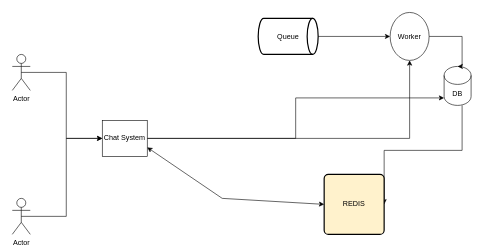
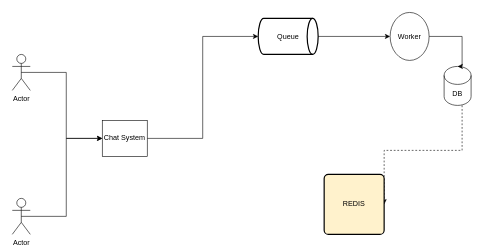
  <mxCell id="0" />
  <mxCell id="1" parent="0" />
  <mxCell id="2" style="edgeStyle=orthogonalEdgeStyle;rounded=0;orthogonalLoop=1;jettySize=auto;html=1;exitX=0.5;exitY=0.5;exitDx=0;exitDy=0;exitPerimeter=0;entryX=0;entryY=0.5;entryDx=0;entryDy=0;" parent="1" source="3" target="8" edge="1"><mxGeometry relative="1" as="geometry" /></mxCell>
  <mxCell id="3" value="Actor" style="shape=umlActor;verticalLabelPosition=bottom;verticalAlign=top;html=1;outlineConnect=0;" parent="1" vertex="1"><mxGeometry x="20" y="90" width="30" height="60" as="geometry" /></mxCell>
  <mxCell id="4" style="edgeStyle=orthogonalEdgeStyle;rounded=0;orthogonalLoop=1;jettySize=auto;html=1;exitX=0.5;exitY=0.5;exitDx=0;exitDy=0;exitPerimeter=0;entryX=0;entryY=0.5;entryDx=0;entryDy=0;" parent="1" source="5" target="8" edge="1"><mxGeometry relative="1" as="geometry"><mxPoint x="110" y="230" as="targetPoint" /></mxGeometry></mxCell>
  <mxCell id="5" value="Actor" style="shape=umlActor;verticalLabelPosition=bottom;verticalAlign=top;html=1;outlineConnect=0;" parent="1" vertex="1"><mxGeometry x="20" y="330" width="30" height="60" as="geometry" /></mxCell>
- <mxCell id="6" style="edgeStyle=orthogonalEdgeStyle;rounded=0;orthogonalLoop=1;jettySize=auto;html=1;" parent="1" source="8" target="16" edge="1"><mxGeometry relative="1" as="geometry" /></mxCell>
- <mxCell id="7" style="edgeStyle=orthogonalEdgeStyle;rounded=0;orthogonalLoop=1;jettySize=auto;html=1;entryX=0;entryY=0;entryDx=0;entryDy=52.5;entryPerimeter=0;" edge="1" parent="1" source="8" target="10"><mxGeometry relative="1" as="geometry" /></mxCell>
+ <mxCell id="6" style="edgeStyle=orthogonalEdgeStyle;rounded=0;orthogonalLoop=1;jettySize=auto;html=1;entryX=0;entryY=0.5;entryDx=0;entryDy=0;entryPerimeter=0;" parent="1" source="8" target="13" edge="1"><mxGeometry relative="1" as="geometry" /></mxCell>
  <mxCell id="8" value="Chat System" style="rounded=0;whiteSpace=wrap;html=1;" parent="1" vertex="1"><mxGeometry x="170" y="200" width="75" height="60" as="geometry" /></mxCell>
- <mxCell id="9" style="edgeStyle=orthogonalEdgeStyle;rounded=0;orthogonalLoop=1;jettySize=auto;html=1;entryX=1;entryY=0.5;entryDx=0;entryDy=0;" parent="1" source="10" target="14" edge="1"><mxGeometry relative="1" as="geometry"><Array as="points"><mxPoint x="770" y="250" /></Array><mxPoint x="730" y="250" as="targetPoint" /></mxGeometry></mxCell>
+ <mxCell id="9" style="edgeStyle=orthogonalEdgeStyle;rounded=0;orthogonalLoop=1;jettySize=auto;html=1;entryX=1;entryY=0.5;entryDx=0;entryDy=0;dashed=1;" parent="1" source="10" target="14" edge="1"><mxGeometry relative="1" as="geometry"><Array as="points"><mxPoint x="770" y="250" /></Array><mxPoint x="730" y="250" as="targetPoint" /></mxGeometry></mxCell>
  <mxCell id="10" value="DB" style="shape=cylinder3;whiteSpace=wrap;html=1;boundedLbl=1;backgroundOutline=1;size=15;" parent="1" vertex="1"><mxGeometry x="740" y="110" width="45" height="65" as="geometry" /></mxCell>
  <mxCell id="11" style="edgeStyle=orthogonalEdgeStyle;rounded=0;orthogonalLoop=1;jettySize=auto;html=1;strokeColor=none;startArrow=none;" parent="1" source="16" target="10" edge="1"><mxGeometry relative="1" as="geometry" /></mxCell>
  <mxCell id="12" style="edgeStyle=orthogonalEdgeStyle;rounded=1;orthogonalLoop=1;jettySize=auto;html=1;exitX=1;exitY=0.5;exitDx=0;exitDy=0;exitPerimeter=0;" parent="1" source="13" target="16" edge="1"><mxGeometry relative="1" as="geometry" /></mxCell>
  <mxCell id="13" value="Queue" style="strokeWidth=2;html=1;shape=mxgraph.flowchart.direct_data;whiteSpace=wrap;" parent="1" vertex="1"><mxGeometry x="430" y="30" width="100" height="60" as="geometry" /></mxCell>
  <mxCell id="14" value="REDIS" style="rounded=1;whiteSpace=wrap;html=1;absoluteArcSize=1;arcSize=14;strokeWidth=2;fillColor=#fff2cc;" parent="1" vertex="1"><mxGeometry x="540" y="290" width="100" height="100" as="geometry" /></mxCell>
  <mxCell id="15" style="edgeStyle=orthogonalEdgeStyle;rounded=0;orthogonalLoop=1;jettySize=auto;html=1;entryX=0.5;entryY=0;entryDx=0;entryDy=0;entryPerimeter=0;" parent="1" source="16" target="10" edge="1"><mxGeometry relative="1" as="geometry"><mxPoint x="780" y="100" as="targetPoint" /><Array as="points"><mxPoint x="770" y="60" /></Array></mxGeometry></mxCell>
  <mxCell id="16" value="Worker" style="ellipse;whiteSpace=wrap;html=1;aspect=fixed;" parent="1" vertex="1"><mxGeometry x="650" y="20" width="65" height="80" as="geometry" /></mxCell>
  <mxCell id="17" value="" style="edgeStyle=orthogonalEdgeStyle;rounded=0;orthogonalLoop=1;jettySize=auto;html=1;strokeColor=none;endArrow=none;" parent="1" source="13" target="16" edge="1"><mxGeometry relative="1" as="geometry"><mxPoint x="530" y="60" as="sourcePoint" /><mxPoint x="770" y="110" as="targetPoint" /></mxGeometry></mxCell>
- <mxCell id="18" value="" style="endArrow=classic;startArrow=classic;html=1;rounded=0;exitX=1;exitY=0.75;exitDx=0;exitDy=0;entryX=0;entryY=0.5;entryDx=0;entryDy=0;" parent="1" source="8" edge="1" target="14"><mxGeometry width="50" height="50" relative="1" as="geometry"><mxPoint x="390" y="270" as="sourcePoint" /><mxPoint x="480" y="245" as="targetPoint" /><Array as="points"><mxPoint x="370" y="330" /></Array></mxGeometry></mxCell>
